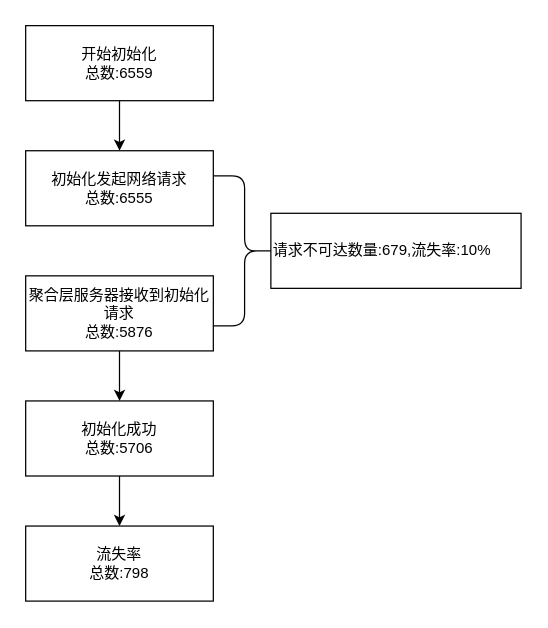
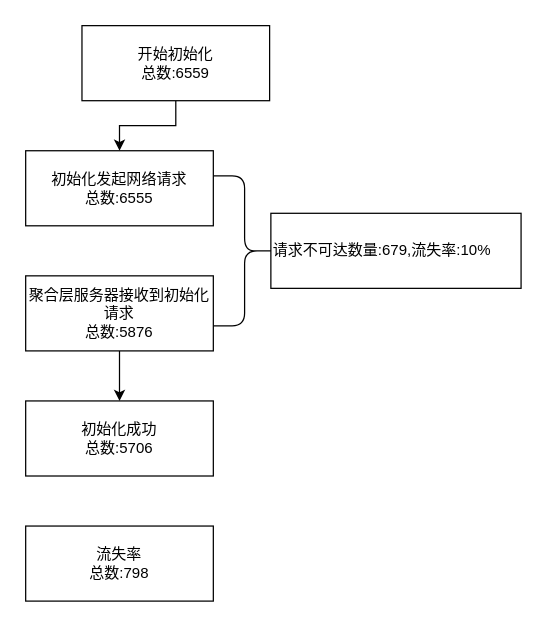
  <mxCell id="0" />
  <mxCell id="1" parent="0" />
  <mxCell id="2" style="edgeStyle=orthogonalEdgeStyle;rounded=0;orthogonalLoop=1;jettySize=auto;html=1;entryX=0.5;entryY=0;entryDx=0;entryDy=0;" edge="1" parent="1" source="3" target="4"><mxGeometry relative="1" as="geometry" /></mxCell>
- <mxCell id="3" value="开始初始化&lt;br&gt;总数:6559" style="rounded=0;whiteSpace=wrap;html=1;" vertex="1" parent="1"><mxGeometry x="20" y="20" width="150" height="60" as="geometry" /></mxCell>
+ <mxCell id="3" value="开始初始化&lt;br&gt;总数:6559" style="rounded=0;whiteSpace=wrap;html=1;" vertex="1" parent="1"><mxGeometry x="65" y="20" width="150" height="60" as="geometry" /></mxCell>
  <mxCell id="4" value="初始化发起网络请求&lt;br&gt;总数:6555" style="rounded=0;whiteSpace=wrap;html=1;" vertex="1" parent="1"><mxGeometry x="20" y="120" width="150" height="60" as="geometry" /></mxCell>
  <mxCell id="5" style="edgeStyle=orthogonalEdgeStyle;rounded=0;orthogonalLoop=1;jettySize=auto;html=1;entryX=0.5;entryY=0;entryDx=0;entryDy=0;" edge="1" parent="1" source="6" target="8"><mxGeometry relative="1" as="geometry" /></mxCell>
  <mxCell id="6" value="聚合层服务器接收到初始化请求&lt;br&gt;总数:5876" style="rounded=0;whiteSpace=wrap;html=1;" vertex="1" parent="1"><mxGeometry x="20" y="220" width="150" height="60" as="geometry" /></mxCell>
- <mxCell id="7" style="edgeStyle=orthogonalEdgeStyle;rounded=0;orthogonalLoop=1;jettySize=auto;html=1;entryX=0.5;entryY=0;entryDx=0;entryDy=0;" edge="1" parent="1" source="8" target="9"><mxGeometry relative="1" as="geometry" /></mxCell>
  <mxCell id="8" value="初始化成功&lt;br&gt;总数:5706" style="rounded=0;whiteSpace=wrap;html=1;" vertex="1" parent="1"><mxGeometry x="20" y="320" width="150" height="60" as="geometry" /></mxCell>
  <mxCell id="9" value="流失率&lt;br&gt;总数:798" style="rounded=0;whiteSpace=wrap;html=1;" vertex="1" parent="1"><mxGeometry x="20" y="420" width="150" height="60" as="geometry" /></mxCell>
  <mxCell id="10" value="请求不可达数量:679,流失率:10%" style="rounded=0;whiteSpace=wrap;html=1;align=left;" vertex="1" parent="1"><mxGeometry x="216" y="170" width="200" height="60" as="geometry" /></mxCell>
  <mxCell id="11" value="" style="shape=curlyBracket;whiteSpace=wrap;html=1;rounded=1;direction=west;" vertex="1" parent="1"><mxGeometry x="170" y="140" width="50" height="120" as="geometry" /></mxCell>
